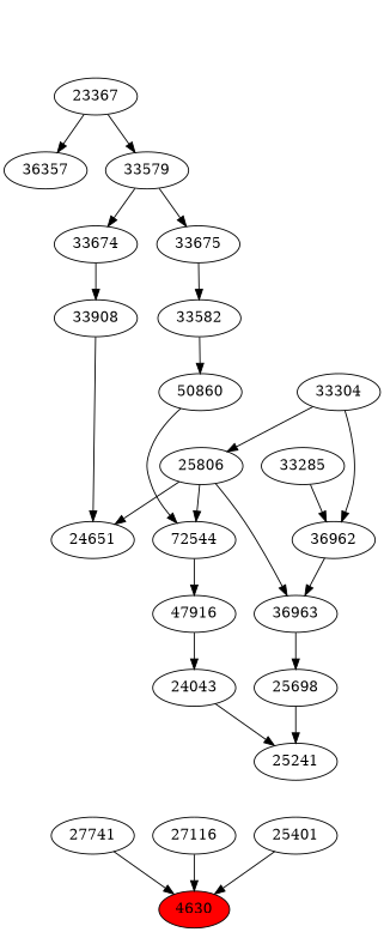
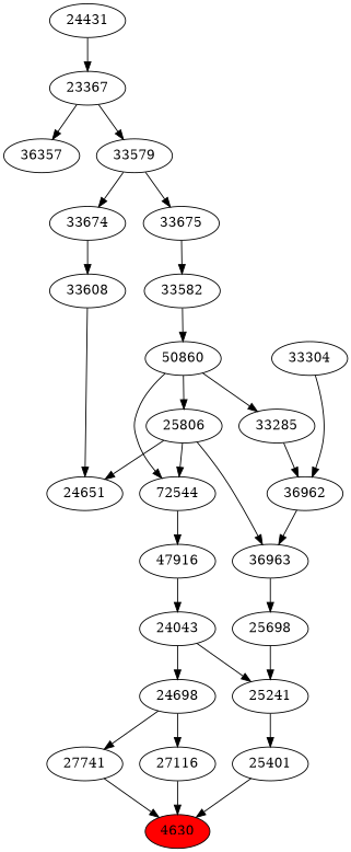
  strict digraph {
    n1 [fillcolor=red label=4630 style=filled]
    n2 [label=25401]
    n3 [label=27116]
    n4 [label=27741]
    n5 [label=25241]
+   n6 [label=24698]
    n7 [label=24043]
    n8 [label=25698]
    n9 [label=47916]
    n10 [label=36963]
    n11 [label=24651]
    n12 [label=50860]
    n13 [label=72544]
    n14 [label=33285]
    n15 [label=36962]
    n16 [label=25806]
-   n17 [label=33908]
+   n17 [label=33608]
    n18 [label=33582]
    n19 [label=33304]
    n20 [label=33674]
    n21 [label=36357]
    n22 [label=33675]
    n23 [label=33579]
    n24 [label=23367]
+   n25 [label=24431]
    n2 -> n1
    n3 -> n1
    n4 -> n1
+   n5 -> n2
+   n6 -> n3
+   n6 -> n4
    n7 -> n5
+   n7 -> n6
    n8 -> n5
    n9 -> n7
    n10 -> n8
    n12 -> n13
+   n12 -> n14
    n13 -> n9
    n14 -> n15
    n15 -> n10
    n16 -> n10
    n16 -> n11
    n16 -> n13
    n17 -> n11
    n18 -> n12
    n19 -> n15
-   n19 -> n16
+   n12 -> n16
    n20 -> n17
    n22 -> n18
    n23 -> n20
    n23 -> n22
    n24 -> n21
    n24 -> n23
+   n25 -> n24
  }
